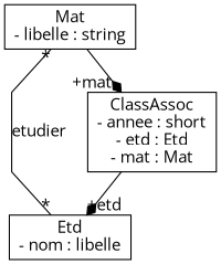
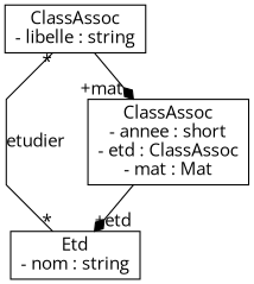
  digraph {
    fontname="Open Sans"
    nodesep=0.5
    rankdir=TB
    ranksep=0.5
    splines=polyline
    node [fontname="Open Sans" shape=box]
    edge [arrowhead=diamonds fontname="Open Sans" taillabel="  " weight=0.001]
-   n1 [height=0.513889 label="Etd\n- nom : libelle" width=1.13889]
-   n2 [height=0.513889 label="Mat\n- libelle : string" width=1.25]
-   n3 [height=0.930556 label="ClassAssoc\n- annee : short\n- etd : Etd\n- mat : Mat" width=1.23611]
+   n1 [height=0.513889 label="Etd\n- nom : string" width=1.13889]
+   n2 [height=0.513889 label="ClassAssoc\n- libelle : string" width=1.25]
+   n3 [height=0.930556 label="ClassAssoc\n- annee : short\n- etd : ClassAssoc\n- mat : Mat" width=1.23611]
    n2 -> n1 [arrowhead=none headlabel="  *" label=etudier taillabel="  *"]
    n2 -> n3 [headlabel="+mat  "]
    n3 -> n1 [headlabel="+etd  "]
  }
